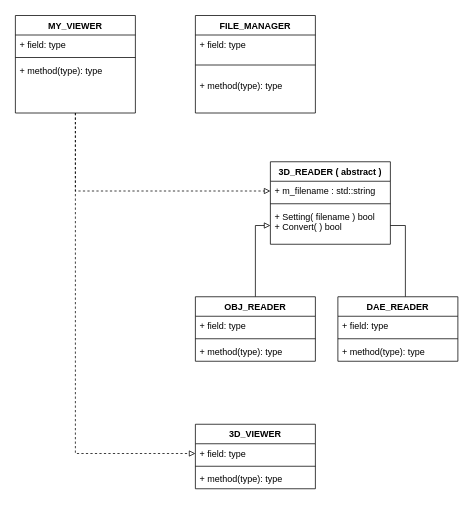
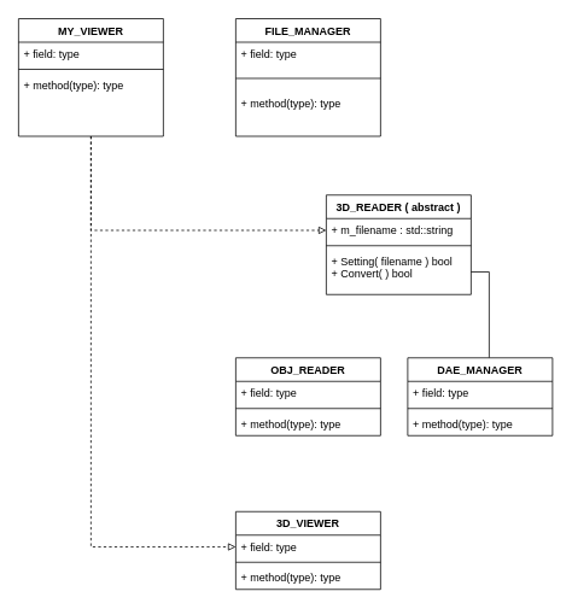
  <mxCell id="0" />
  <mxCell id="1" parent="0" />
  <mxCell id="2" value="FILE_MANAGER" style="swimlane;fontStyle=1;align=center;verticalAlign=top;childLayout=stackLayout;horizontal=1;startSize=26;horizontalStack=0;resizeParent=1;resizeParentMax=0;resizeLast=0;collapsible=1;marginBottom=0;" vertex="1" parent="1"><mxGeometry x="260" y="20" width="160" height="130" as="geometry" /></mxCell>
  <mxCell id="3" value="+ field: type" style="text;strokeColor=none;fillColor=none;align=left;verticalAlign=top;spacingLeft=4;spacingRight=4;overflow=hidden;rotatable=0;points=[[0,0.5],[1,0.5]];portConstraint=eastwest;" vertex="1" parent="2"><mxGeometry y="26" width="160" height="26" as="geometry" /></mxCell>
  <mxCell id="4" value="" style="line;strokeWidth=1;fillColor=none;align=left;verticalAlign=middle;spacingTop=-1;spacingLeft=3;spacingRight=3;rotatable=0;labelPosition=right;points=[];portConstraint=eastwest;" vertex="1" parent="2"><mxGeometry y="52" width="160" height="28" as="geometry" /></mxCell>
  <mxCell id="5" value="+ method(type): type" style="text;strokeColor=none;fillColor=none;align=left;verticalAlign=top;spacingLeft=4;spacingRight=4;overflow=hidden;rotatable=0;points=[[0,0.5],[1,0.5]];portConstraint=eastwest;" vertex="1" parent="2"><mxGeometry y="80" width="160" height="50" as="geometry" /></mxCell>
  <mxCell id="6" value="3D_READER ( abstract )&#10;" style="swimlane;fontStyle=1;align=center;verticalAlign=top;childLayout=stackLayout;horizontal=1;startSize=26;horizontalStack=0;resizeParent=1;resizeParentMax=0;resizeLast=0;collapsible=1;marginBottom=0;" vertex="1" parent="1"><mxGeometry x="360" y="215" width="160" height="110" as="geometry" /></mxCell>
  <mxCell id="7" value="+ m_filename : std::string" style="text;strokeColor=none;fillColor=none;align=left;verticalAlign=top;spacingLeft=4;spacingRight=4;overflow=hidden;rotatable=0;points=[[0,0.5],[1,0.5]];portConstraint=eastwest;" vertex="1" parent="6"><mxGeometry y="26" width="160" height="26" as="geometry" /></mxCell>
  <mxCell id="8" value="" style="line;strokeWidth=1;fillColor=none;align=left;verticalAlign=middle;spacingTop=-1;spacingLeft=3;spacingRight=3;rotatable=0;labelPosition=right;points=[];portConstraint=eastwest;" vertex="1" parent="6"><mxGeometry y="52" width="160" height="8" as="geometry" /></mxCell>
  <mxCell id="9" value="+ Setting( filename ) bool &#10;+ Convert( ) bool " style="text;strokeColor=none;fillColor=none;align=left;verticalAlign=top;spacingLeft=4;spacingRight=4;overflow=hidden;rotatable=0;points=[[0,0.5],[1,0.5]];portConstraint=eastwest;" vertex="1" parent="6"><mxGeometry y="60" width="160" height="50" as="geometry" /></mxCell>
- <mxCell id="10" style="edgeStyle=orthogonalEdgeStyle;rounded=0;orthogonalLoop=1;jettySize=auto;html=1;entryX=0;entryY=0.5;entryDx=0;entryDy=0;endArrow=block;endFill=0;" edge="1" parent="1" source="11" target="9"><mxGeometry relative="1" as="geometry" /></mxCell>
  <mxCell id="11" value="OBJ_READER" style="swimlane;fontStyle=1;align=center;verticalAlign=top;childLayout=stackLayout;horizontal=1;startSize=26;horizontalStack=0;resizeParent=1;resizeParentMax=0;resizeLast=0;collapsible=1;marginBottom=0;" vertex="1" parent="1"><mxGeometry x="260" y="395" width="160" height="86" as="geometry" /></mxCell>
  <mxCell id="12" value="+ field: type" style="text;strokeColor=none;fillColor=none;align=left;verticalAlign=top;spacingLeft=4;spacingRight=4;overflow=hidden;rotatable=0;points=[[0,0.5],[1,0.5]];portConstraint=eastwest;" vertex="1" parent="11"><mxGeometry y="26" width="160" height="26" as="geometry" /></mxCell>
  <mxCell id="13" value="" style="line;strokeWidth=1;fillColor=none;align=left;verticalAlign=middle;spacingTop=-1;spacingLeft=3;spacingRight=3;rotatable=0;labelPosition=right;points=[];portConstraint=eastwest;" vertex="1" parent="11"><mxGeometry y="52" width="160" height="8" as="geometry" /></mxCell>
  <mxCell id="14" value="+ method(type): type" style="text;strokeColor=none;fillColor=none;align=left;verticalAlign=top;spacingLeft=4;spacingRight=4;overflow=hidden;rotatable=0;points=[[0,0.5],[1,0.5]];portConstraint=eastwest;" vertex="1" parent="11"><mxGeometry y="60" width="160" height="26" as="geometry" /></mxCell>
  <mxCell id="15" style="edgeStyle=orthogonalEdgeStyle;rounded=0;orthogonalLoop=1;jettySize=auto;html=1;entryX=1;entryY=0.5;entryDx=0;entryDy=0;endArrow=none;endFill=0;" edge="1" parent="1" source="16" target="9"><mxGeometry relative="1" as="geometry"><Array as="points"><mxPoint x="540" y="300" /></Array></mxGeometry></mxCell>
- <mxCell id="16" value="DAE_READER" style="swimlane;fontStyle=1;align=center;verticalAlign=top;childLayout=stackLayout;horizontal=1;startSize=26;horizontalStack=0;resizeParent=1;resizeParentMax=0;resizeLast=0;collapsible=1;marginBottom=0;" vertex="1" parent="1"><mxGeometry x="450" y="395" width="160" height="86" as="geometry" /></mxCell>
+ <mxCell id="16" value="DAE_MANAGER" style="swimlane;fontStyle=1;align=center;verticalAlign=top;childLayout=stackLayout;horizontal=1;startSize=26;horizontalStack=0;resizeParent=1;resizeParentMax=0;resizeLast=0;collapsible=1;marginBottom=0;" vertex="1" parent="1"><mxGeometry x="450" y="395" width="160" height="86" as="geometry" /></mxCell>
  <mxCell id="17" value="+ field: type" style="text;strokeColor=none;fillColor=none;align=left;verticalAlign=top;spacingLeft=4;spacingRight=4;overflow=hidden;rotatable=0;points=[[0,0.5],[1,0.5]];portConstraint=eastwest;" vertex="1" parent="16"><mxGeometry y="26" width="160" height="26" as="geometry" /></mxCell>
  <mxCell id="18" value="" style="line;strokeWidth=1;fillColor=none;align=left;verticalAlign=middle;spacingTop=-1;spacingLeft=3;spacingRight=3;rotatable=0;labelPosition=right;points=[];portConstraint=eastwest;" vertex="1" parent="16"><mxGeometry y="52" width="160" height="8" as="geometry" /></mxCell>
  <mxCell id="19" value="+ method(type): type" style="text;strokeColor=none;fillColor=none;align=left;verticalAlign=top;spacingLeft=4;spacingRight=4;overflow=hidden;rotatable=0;points=[[0,0.5],[1,0.5]];portConstraint=eastwest;" vertex="1" parent="16"><mxGeometry y="60" width="160" height="26" as="geometry" /></mxCell>
  <mxCell id="20" style="edgeStyle=orthogonalEdgeStyle;rounded=0;orthogonalLoop=1;jettySize=auto;html=1;entryX=0;entryY=0.5;entryDx=0;entryDy=0;dashed=1;endArrow=block;endFill=0;" edge="1" parent="1" source="21" target="27"><mxGeometry relative="1" as="geometry" /></mxCell>
  <mxCell id="21" value="MY_VIEWER" style="swimlane;fontStyle=1;align=center;verticalAlign=top;childLayout=stackLayout;horizontal=1;startSize=26;horizontalStack=0;resizeParent=1;resizeParentMax=0;resizeLast=0;collapsible=1;marginBottom=0;" vertex="1" parent="1"><mxGeometry x="20" y="20" width="160" height="130" as="geometry" /></mxCell>
  <mxCell id="22" value="+ field: type" style="text;strokeColor=none;fillColor=none;align=left;verticalAlign=top;spacingLeft=4;spacingRight=4;overflow=hidden;rotatable=0;points=[[0,0.5],[1,0.5]];portConstraint=eastwest;" vertex="1" parent="21"><mxGeometry y="26" width="160" height="26" as="geometry" /></mxCell>
  <mxCell id="23" value="" style="line;strokeWidth=1;fillColor=none;align=left;verticalAlign=middle;spacingTop=-1;spacingLeft=3;spacingRight=3;rotatable=0;labelPosition=right;points=[];portConstraint=eastwest;" vertex="1" parent="21"><mxGeometry y="52" width="160" height="8" as="geometry" /></mxCell>
  <mxCell id="24" value="+ method(type): type" style="text;strokeColor=none;fillColor=none;align=left;verticalAlign=top;spacingLeft=4;spacingRight=4;overflow=hidden;rotatable=0;points=[[0,0.5],[1,0.5]];portConstraint=eastwest;" vertex="1" parent="21"><mxGeometry y="60" width="160" height="70" as="geometry" /></mxCell>
  <mxCell id="25" style="edgeStyle=orthogonalEdgeStyle;rounded=0;orthogonalLoop=1;jettySize=auto;html=1;endArrow=block;endFill=0;dashed=1;" edge="1" parent="1" source="24" target="7"><mxGeometry relative="1" as="geometry"><Array as="points"><mxPoint x="100" y="254" /></Array></mxGeometry></mxCell>
  <mxCell id="26" value="3D_VIEWER" style="swimlane;fontStyle=1;align=center;verticalAlign=top;childLayout=stackLayout;horizontal=1;startSize=26;horizontalStack=0;resizeParent=1;resizeParentMax=0;resizeLast=0;collapsible=1;marginBottom=0;" vertex="1" parent="1"><mxGeometry x="260" y="565" width="160" height="86" as="geometry" /></mxCell>
  <mxCell id="27" value="+ field: type" style="text;strokeColor=none;fillColor=none;align=left;verticalAlign=top;spacingLeft=4;spacingRight=4;overflow=hidden;rotatable=0;points=[[0,0.5],[1,0.5]];portConstraint=eastwest;" vertex="1" parent="26"><mxGeometry y="26" width="160" height="26" as="geometry" /></mxCell>
  <mxCell id="28" value="" style="line;strokeWidth=1;fillColor=none;align=left;verticalAlign=middle;spacingTop=-1;spacingLeft=3;spacingRight=3;rotatable=0;labelPosition=right;points=[];portConstraint=eastwest;" vertex="1" parent="26"><mxGeometry y="52" width="160" height="8" as="geometry" /></mxCell>
  <mxCell id="29" value="+ method(type): type" style="text;strokeColor=none;fillColor=none;align=left;verticalAlign=top;spacingLeft=4;spacingRight=4;overflow=hidden;rotatable=0;points=[[0,0.5],[1,0.5]];portConstraint=eastwest;" vertex="1" parent="26"><mxGeometry y="60" width="160" height="26" as="geometry" /></mxCell>
